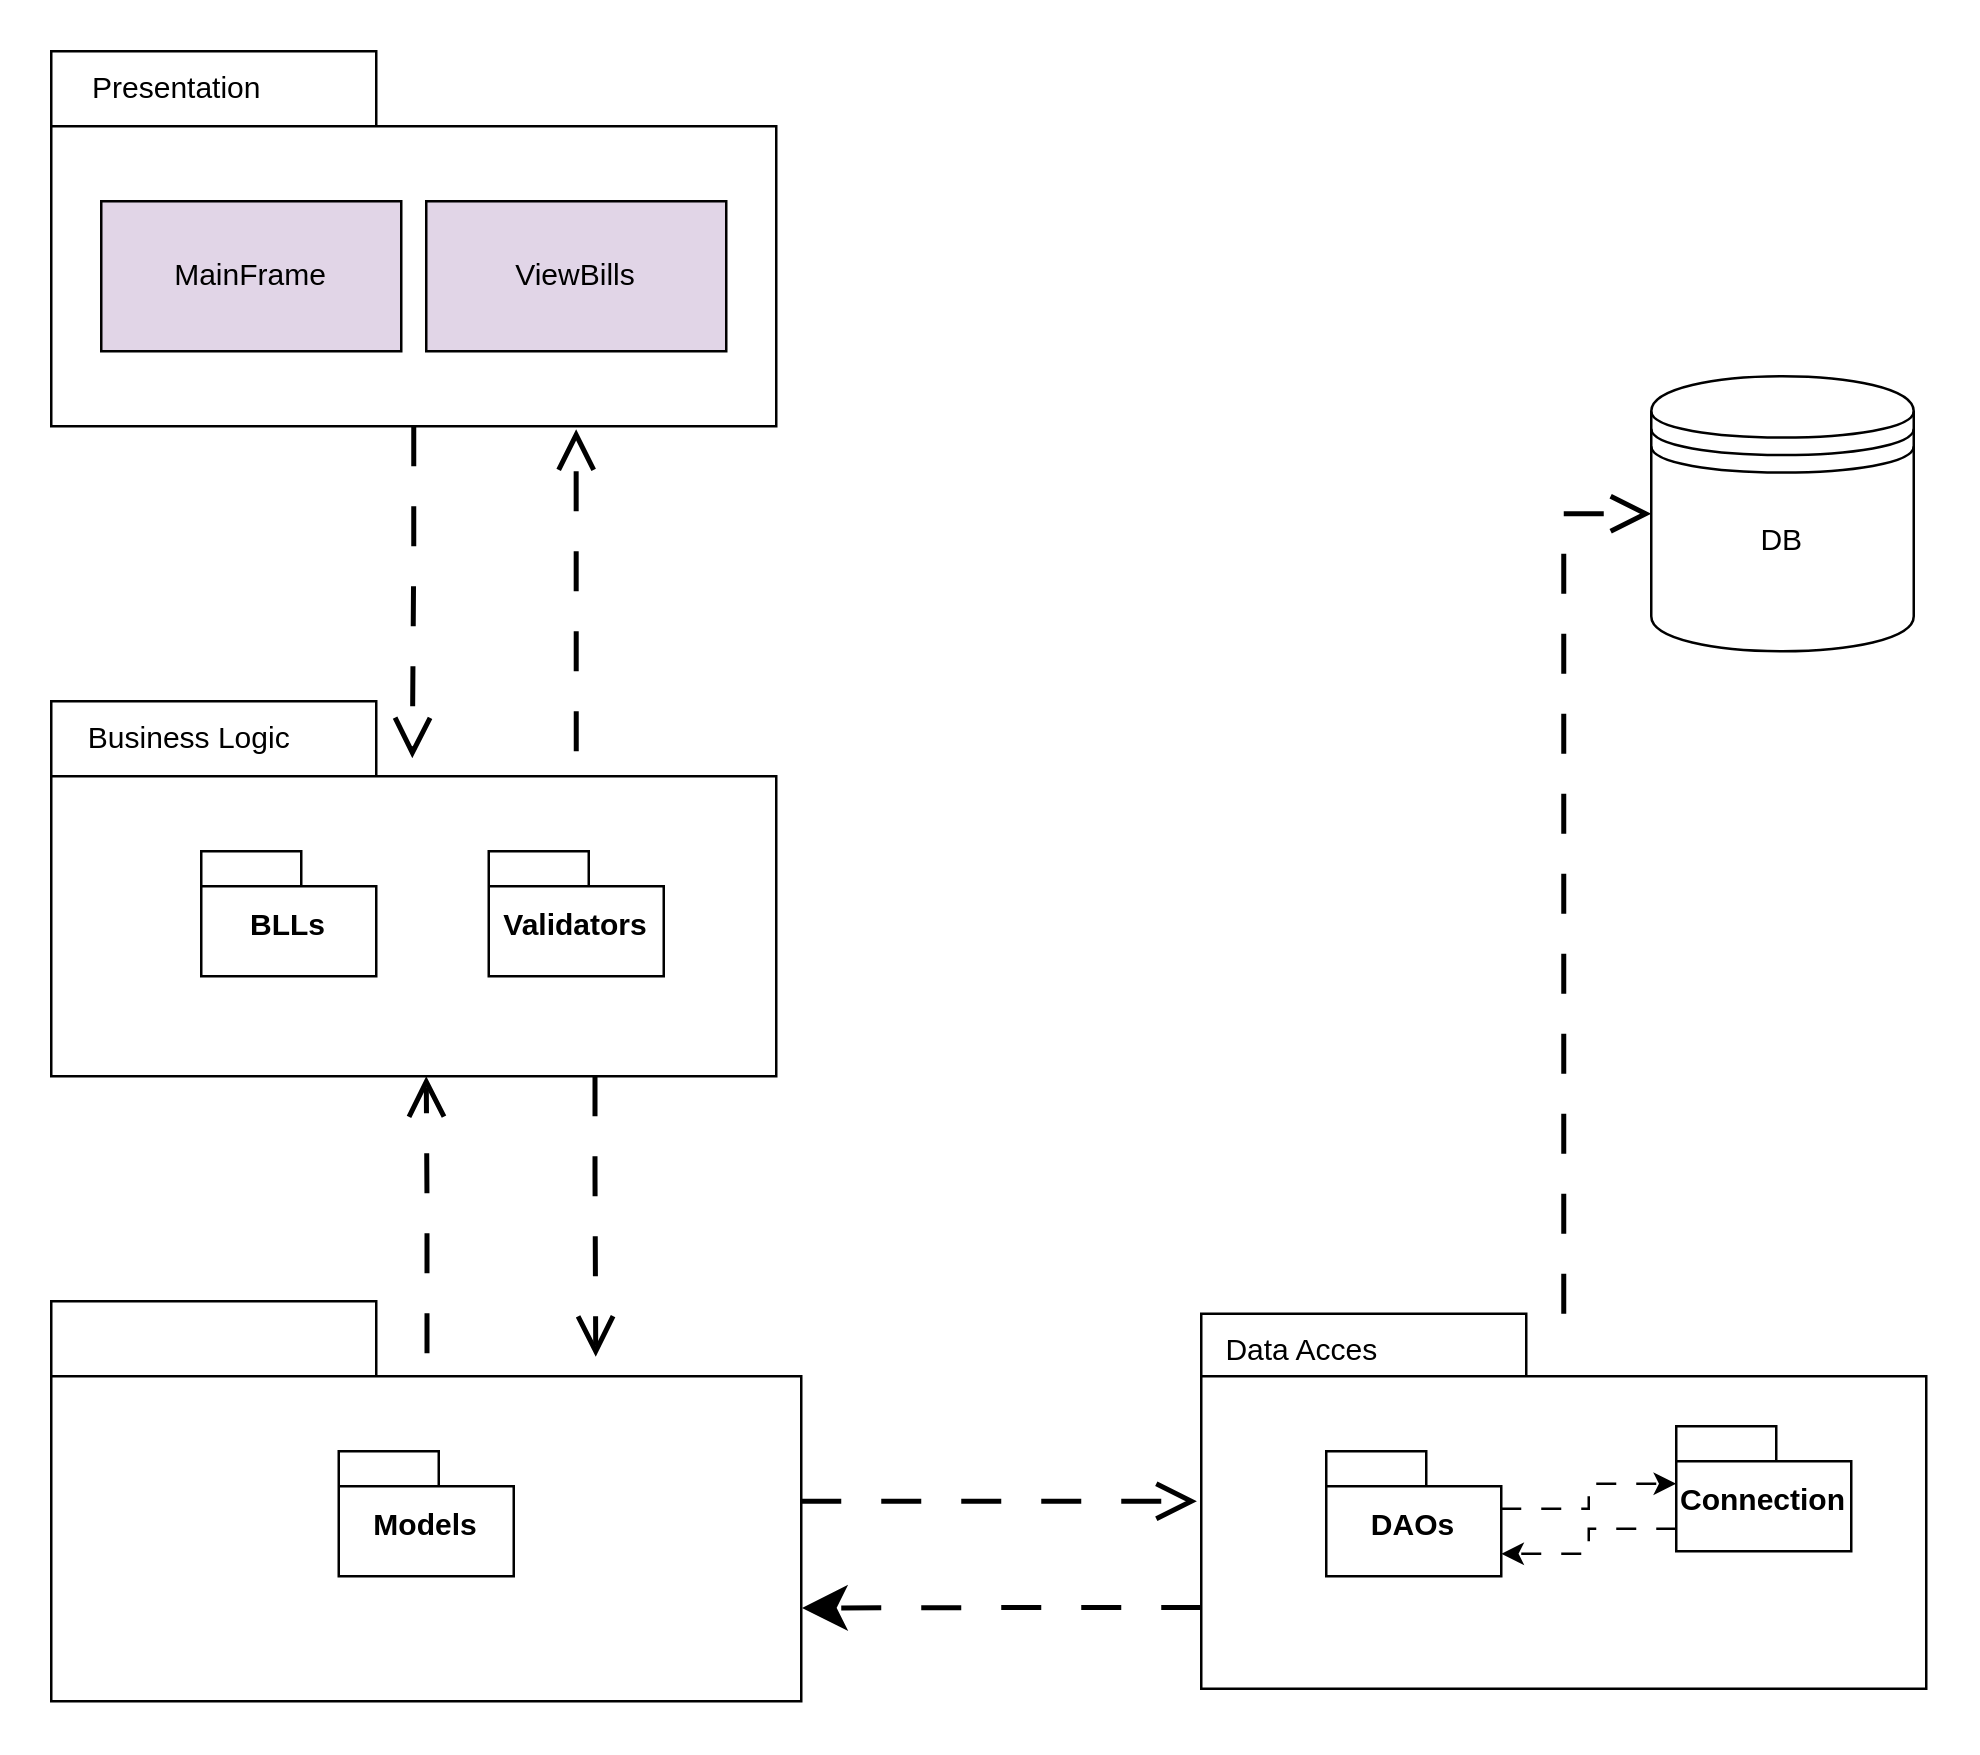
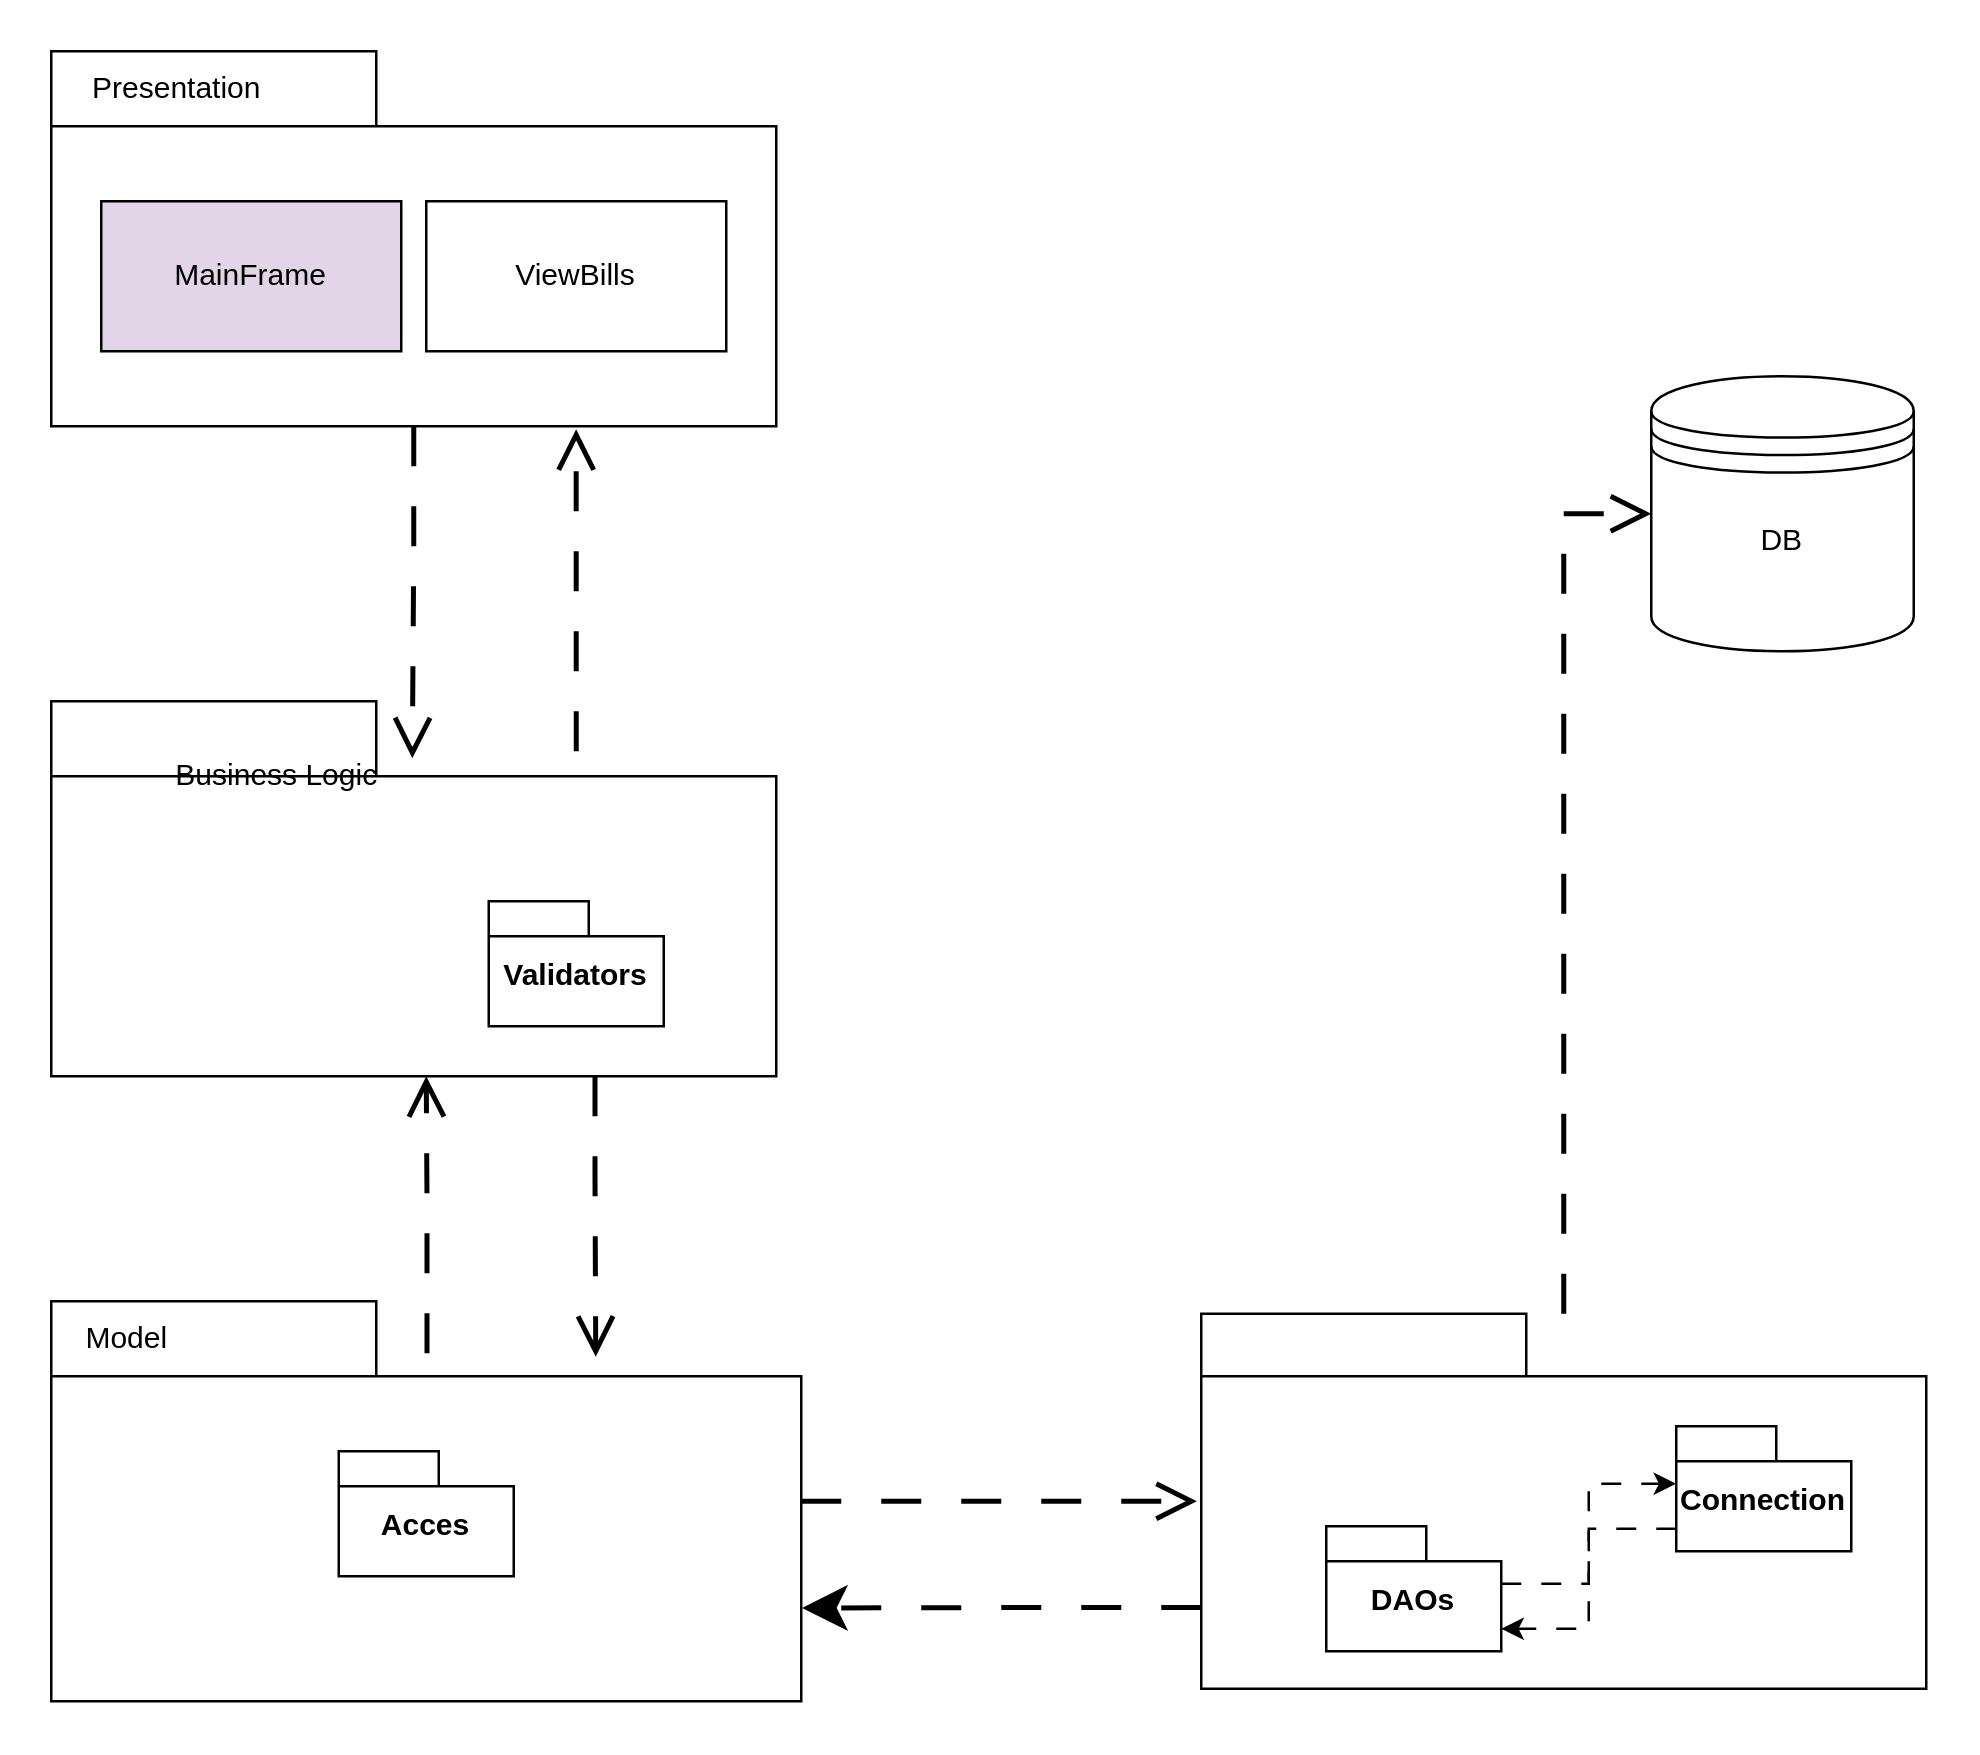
  <mxCell id="0" />
  <mxCell id="1" parent="0" />
  <mxCell id="2" value="" style="shape=folder;fontStyle=1;spacingTop=10;tabWidth=130;tabHeight=30;tabPosition=left;html=1;whiteSpace=wrap;" parent="1" vertex="1"><mxGeometry x="20" y="20" width="290" height="150" as="geometry" /></mxCell>
  <mxCell id="3" value="" style="shape=folder;fontStyle=1;spacingTop=10;tabWidth=130;tabHeight=30;tabPosition=left;html=1;whiteSpace=wrap;" parent="1" vertex="1"><mxGeometry x="20" y="280" width="290" height="150" as="geometry" /></mxCell>
  <mxCell id="4" style="edgeStyle=orthogonalEdgeStyle;rounded=0;orthogonalLoop=1;jettySize=auto;html=1;exitX=0.501;exitY=0.13;exitDx=0;exitDy=0;exitPerimeter=0;strokeWidth=2;endArrow=open;endFill=0;endSize=12;dashed=1;dashPattern=8 8;" parent="1" source="5" edge="1"><mxGeometry relative="1" as="geometry"><mxPoint x="170" y="430" as="targetPoint" /></mxGeometry></mxCell>
  <mxCell id="5" value="" style="shape=folder;fontStyle=1;spacingTop=10;tabWidth=130;tabHeight=30;tabPosition=left;html=1;whiteSpace=wrap;" parent="1" vertex="1"><mxGeometry x="20" y="520" width="300" height="160" as="geometry" /></mxCell>
  <mxCell id="6" style="edgeStyle=orthogonalEdgeStyle;rounded=0;orthogonalLoop=1;jettySize=auto;html=1;entryX=0;entryY=0.5;entryDx=0;entryDy=0;strokeWidth=2;endSize=12;endArrow=open;endFill=0;dashed=1;dashPattern=8 8;" parent="1" source="7" target="8" edge="1"><mxGeometry relative="1" as="geometry" /></mxCell>
  <mxCell id="7" value="" style="shape=folder;fontStyle=1;spacingTop=10;tabWidth=130;tabHeight=25;tabPosition=left;html=1;whiteSpace=wrap;" parent="1" vertex="1"><mxGeometry x="480" y="525" width="290" height="150" as="geometry" /></mxCell>
  <mxCell id="8" value="DB&lt;div&gt;&lt;br&gt;&lt;/div&gt;" style="shape=datastore;whiteSpace=wrap;html=1;" parent="1" vertex="1"><mxGeometry x="660" y="150" width="105" height="110" as="geometry" /></mxCell>
  <mxCell id="9" style="edgeStyle=orthogonalEdgeStyle;rounded=0;orthogonalLoop=1;jettySize=auto;html=1;entryX=-0.006;entryY=0.5;entryDx=0;entryDy=0;entryPerimeter=0;strokeWidth=2;endSize=12;dashed=1;dashPattern=8 8;endArrow=open;endFill=0;" parent="1" source="5" target="7" edge="1"><mxGeometry relative="1" as="geometry" /></mxCell>
  <mxCell id="10" style="edgeStyle=orthogonalEdgeStyle;rounded=0;orthogonalLoop=1;jettySize=auto;html=1;exitX=0;exitY=0;exitDx=0;exitDy=117.5;exitPerimeter=0;entryX=1.001;entryY=0.767;entryDx=0;entryDy=0;entryPerimeter=0;strokeWidth=2;endSize=12;dashed=1;dashPattern=8 8;" parent="1" source="7" target="5" edge="1"><mxGeometry relative="1" as="geometry"><mxPoint x="330" y="643" as="targetPoint" /></mxGeometry></mxCell>
  <mxCell id="11" style="edgeStyle=orthogonalEdgeStyle;rounded=0;orthogonalLoop=1;jettySize=auto;html=1;exitX=0.75;exitY=1;exitDx=0;exitDy=0;exitPerimeter=0;entryX=0.726;entryY=0.139;entryDx=0;entryDy=0;entryPerimeter=0;dashed=1;dashPattern=8 8;strokeWidth=2;endSize=12;endArrow=open;endFill=0;" parent="1" source="3" target="5" edge="1"><mxGeometry relative="1" as="geometry" /></mxCell>
  <mxCell id="12" style="edgeStyle=orthogonalEdgeStyle;rounded=0;orthogonalLoop=1;jettySize=auto;html=1;exitX=0;exitY=0;exitDx=210;exitDy=20;exitPerimeter=0;entryX=0.724;entryY=1.008;entryDx=0;entryDy=0;entryPerimeter=0;strokeWidth=2;endArrow=open;endFill=0;dashed=1;dashPattern=8 8;endSize=12;" parent="1" source="3" target="2" edge="1"><mxGeometry relative="1" as="geometry" /></mxCell>
  <mxCell id="13" style="edgeStyle=orthogonalEdgeStyle;rounded=0;orthogonalLoop=1;jettySize=auto;html=1;exitX=0.5;exitY=1;exitDx=0;exitDy=0;exitPerimeter=0;entryX=0.498;entryY=0.152;entryDx=0;entryDy=0;entryPerimeter=0;strokeWidth=2;dashed=1;dashPattern=8 8;endSize=12;endArrow=open;endFill=0;" parent="1" source="2" target="3" edge="1"><mxGeometry relative="1" as="geometry" /></mxCell>
- <mxCell id="14" value="BLLs" style="shape=folder;fontStyle=1;spacingTop=10;tabWidth=40;tabHeight=14;tabPosition=left;html=1;whiteSpace=wrap;" parent="1" vertex="1"><mxGeometry x="80" y="340" width="70" height="50" as="geometry" /></mxCell>
- <mxCell id="16" value="Business Logic" style="text;html=1;align=center;verticalAlign=middle;resizable=0;points=[];autosize=1;strokeColor=none;fillColor=none;" parent="1" vertex="1"><mxGeometry x="25" y="280" width="100" height="30" as="geometry" /></mxCell>
- <mxCell id="17" value="Models" style="shape=folder;fontStyle=1;spacingTop=10;tabWidth=40;tabHeight=14;tabPosition=left;html=1;whiteSpace=wrap;" parent="1" vertex="1"><mxGeometry x="135" y="580" width="70" height="50" as="geometry" /></mxCell>
- <mxCell id="18" value="Data Acces" style="text;html=1;align=center;verticalAlign=middle;resizable=0;points=[];autosize=1;strokeColor=none;fillColor=none;" parent="1" vertex="1"><mxGeometry x="480" y="525" width="80" height="30" as="geometry" /></mxCell>
- <mxCell id="19" value="DAOs" style="shape=folder;fontStyle=1;spacingTop=10;tabWidth=40;tabHeight=14;tabPosition=left;html=1;whiteSpace=wrap;" parent="1" vertex="1"><mxGeometry x="530" y="580" width="70" height="50" as="geometry" /></mxCell>
+ <mxCell id="15" value="Model" style="text;html=1;align=center;verticalAlign=middle;resizable=0;points=[];autosize=1;strokeColor=none;fillColor=none;" parent="1" vertex="1"><mxGeometry x="20" y="520" width="60" height="30" as="geometry" /></mxCell>
+ <mxCell id="16" value="Business Logic" style="text;html=1;align=center;verticalAlign=middle;resizable=0;points=[];autosize=1;strokeColor=none;fillColor=none;" parent="1" vertex="1"><mxGeometry x="60" y="295" width="100" height="30" as="geometry" /></mxCell>
+ <mxCell id="17" value="Acces" style="shape=folder;fontStyle=1;spacingTop=10;tabWidth=40;tabHeight=14;tabPosition=left;html=1;whiteSpace=wrap;" parent="1" vertex="1"><mxGeometry x="135" y="580" width="70" height="50" as="geometry" /></mxCell>
+ <mxCell id="19" value="DAOs" style="shape=folder;fontStyle=1;spacingTop=10;tabWidth=40;tabHeight=14;tabPosition=left;html=1;whiteSpace=wrap;" parent="1" vertex="1"><mxGeometry x="530" y="610" width="70" height="50" as="geometry" /></mxCell>
  <mxCell id="20" value="Connection" style="shape=folder;fontStyle=1;spacingTop=10;tabWidth=40;tabHeight=14;tabPosition=left;html=1;whiteSpace=wrap;" parent="1" vertex="1"><mxGeometry x="670" y="570" width="70" height="50" as="geometry" /></mxCell>
  <mxCell id="21" style="edgeStyle=orthogonalEdgeStyle;rounded=0;orthogonalLoop=1;jettySize=auto;html=1;exitX=0;exitY=0;exitDx=70;exitDy=23;exitPerimeter=0;entryX=0;entryY=0;entryDx=0;entryDy=23;entryPerimeter=0;dashed=1;dashPattern=8 8;" parent="1" source="19" target="20" edge="1"><mxGeometry relative="1" as="geometry" /></mxCell>
  <mxCell id="22" style="edgeStyle=orthogonalEdgeStyle;rounded=0;orthogonalLoop=1;jettySize=auto;html=1;exitX=0;exitY=0;exitDx=0;exitDy=41;exitPerimeter=0;entryX=0;entryY=0;entryDx=70;entryDy=41;entryPerimeter=0;dashed=1;dashPattern=8 8;" parent="1" source="20" target="19" edge="1"><mxGeometry relative="1" as="geometry" /></mxCell>
  <mxCell id="23" value="Presentation" style="text;html=1;align=center;verticalAlign=middle;resizable=0;points=[];autosize=1;strokeColor=none;fillColor=none;" parent="1" vertex="1"><mxGeometry x="25" y="20" width="90" height="30" as="geometry" /></mxCell>
  <mxCell id="24" value="MainFrame" style="rounded=0;whiteSpace=wrap;html=1;fillColor=#e1d5e7;" vertex="1" parent="1"><mxGeometry x="40" y="80" width="120" height="60" as="geometry" /></mxCell>
- <mxCell id="25" value="ViewBills" style="rounded=0;whiteSpace=wrap;html=1;fillColor=#e1d5e7;" vertex="1" parent="1"><mxGeometry x="170" y="80" width="120" height="60" as="geometry" /></mxCell>
- <mxCell id="26" value="Validators" style="shape=folder;fontStyle=1;spacingTop=10;tabWidth=40;tabHeight=14;tabPosition=left;html=1;whiteSpace=wrap;" vertex="1" parent="1"><mxGeometry x="195" y="340" width="70" height="50" as="geometry" /></mxCell>
+ <mxCell id="25" value="ViewBills" style="rounded=0;whiteSpace=wrap;html=1;" vertex="1" parent="1"><mxGeometry x="170" y="80" width="120" height="60" as="geometry" /></mxCell>
+ <mxCell id="26" value="Validators" style="shape=folder;fontStyle=1;spacingTop=10;tabWidth=40;tabHeight=14;tabPosition=left;html=1;whiteSpace=wrap;" vertex="1" parent="1"><mxGeometry x="195" y="360" width="70" height="50" as="geometry" /></mxCell>
